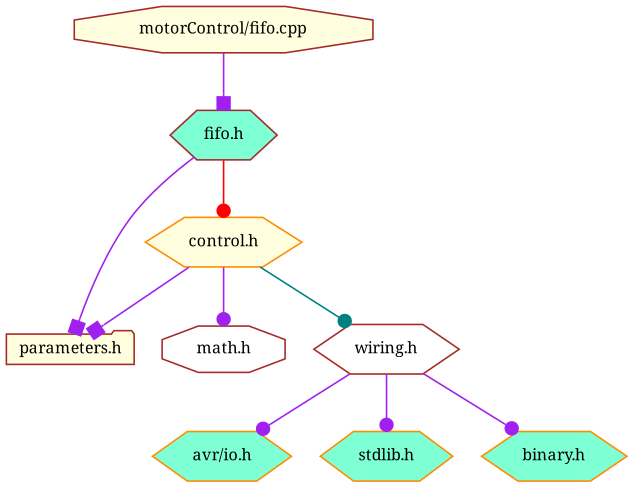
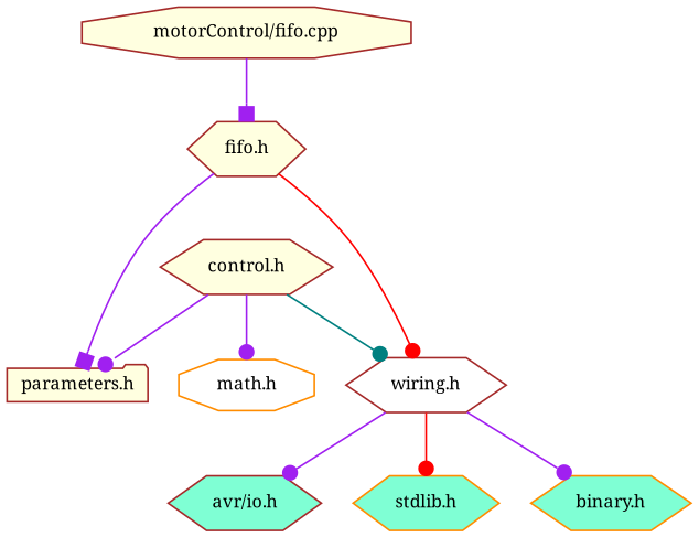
  digraph {
    fontname="Noto Serif"
    node [color=brown fillcolor=lightyellow fontname="Noto Serif" fontsize=10 shape=hexagon style=filled]
    edge [arrowhead=dot color=purple fontname="Noto Serif" fontsize=10 labelfontname=FreeSans labelfontsize=10 style=solid]
    n1 [fontcolor=black height=0.2 label="motorControl/fifo.cpp" shape=octagon width=0.4]
-   n2 [fillcolor=aquamarine height=0.2 label="fifo.h" width=0.4]
+   n2 [height=0.2 label="fifo.h" width=0.4]
    n3 [height=0.2 label="parameters.h" shape=folder width=0.4]
-   n4 [color=darkorange height=0.2 label="control.h" width=0.4]
-   n5 [fillcolor=white height=0.2 label="math.h" shape=octagon width=0.4]
+   n4 [height=0.2 label="control.h" width=0.4]
+   n5 [color=darkorange fillcolor=white height=0.2 label="math.h" shape=octagon width=0.4]
    n6 [fillcolor=white height=0.2 label="wiring.h" width=0.4]
-   n7 [color=darkorange fillcolor=aquamarine height=0.2 label="avr/io.h" width=0.4]
+   n7 [fillcolor=aquamarine height=0.2 label="avr/io.h" width=0.4]
    n8 [color=darkorange fillcolor=aquamarine height=0.2 label="stdlib.h" width=0.4]
    n9 [color=darkorange fillcolor=aquamarine height=0.2 label="binary.h" width=0.4]
    n1 -> n2 [arrowhead=box]
    n2 -> n3 [arrowhead=box]
-   n2 -> n4 [color=red]
-   n4 -> n3 [arrowhead=box]
+   n2 -> n6 [color=red]
+   n4 -> n3
    n4 -> n5
    n4 -> n6 [color=teal]
    n6 -> n7
-   n6 -> n8
+   n6 -> n8 [color=red]
    n6 -> n9
  }
